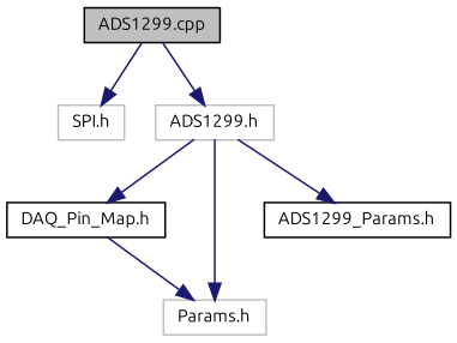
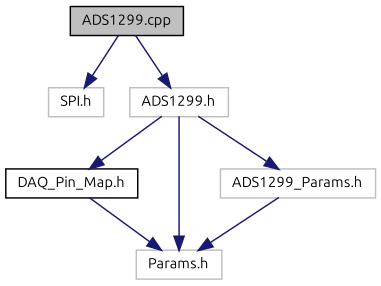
  digraph {
    fontname=Ubuntu
    node [color=black fillcolor=white fontname=Ubuntu fontsize=10 shape=record style=filled]
    edge [color=midnightblue fontname=Ubuntu fontsize=10 labelfontname=Helvetica labelfontsize=10 style=solid]
    n1 [fillcolor=grey75 fontcolor=black height=0.2 label="ADS1299.cpp" width=0.4]
    n2 [color=grey75 height=0.2 label="SPI.h" width=0.4]
    n3 [color=grey75 height=0.2 label="ADS1299.h" width=0.4]
    n4 [height=0.2 label="DAQ_Pin_Map.h" width=0.4]
    n5 [color=grey75 height=0.2 label="Params.h" width=0.4]
-   n6 [height=0.2 label="ADS1299_Params.h" width=0.4]
+   n6 [color=grey75 height=0.2 label="ADS1299_Params.h" width=0.4]
    n1 -> n2
    n1 -> n3
    n3 -> n4
    n3 -> n5
    n3 -> n6
    n4 -> n5
+   n6 -> n5
  }
